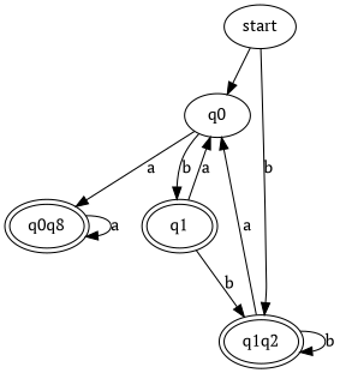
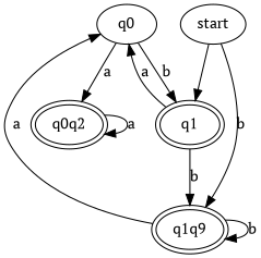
  digraph {
    fontname="PT Serif"
    node [fontname="PT Serif" peripheries=2]
    edge [fontname="PT Serif"]
-   q0q2 [label=q0q8]
+   q0q2
    q0 [peripheries=""]
    q1
-   q1q2
+   q1q2 [label=q1q9]
    start [peripheries=""]
    q0q2 -> q0q2 [label=a]
    q0 -> q0q2 [label=a]
    q0 -> q1 [label=b]
    q1 -> q0 [label=a]
    q1 -> q1q2 [label=b]
    q1q2 -> q0 [label=a]
    q1q2 -> q1q2 [label=b]
-   start -> q0
+   start -> q1
    start -> q1q2 [label=b]
  }
